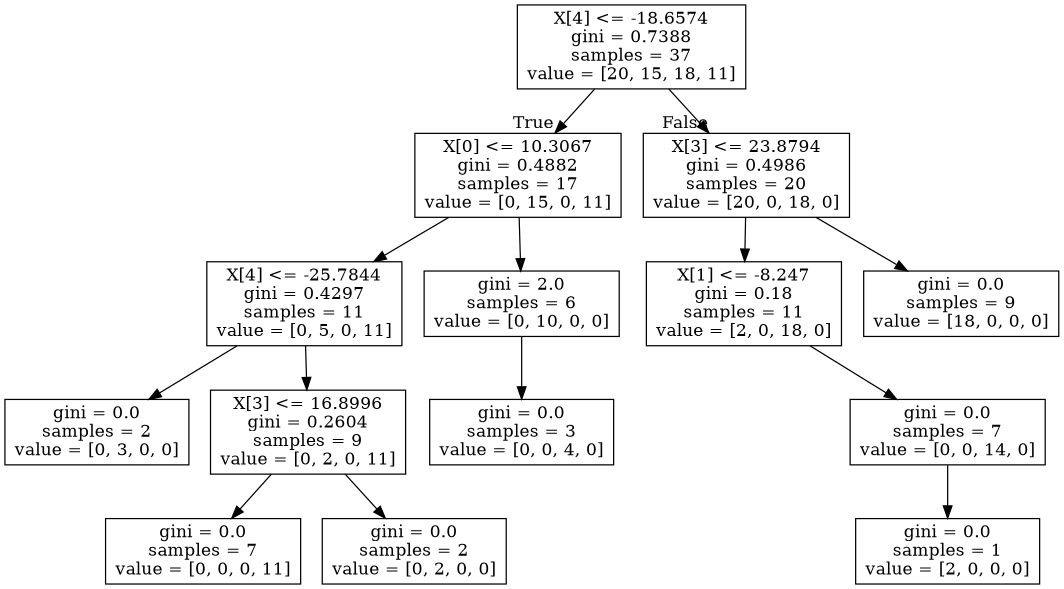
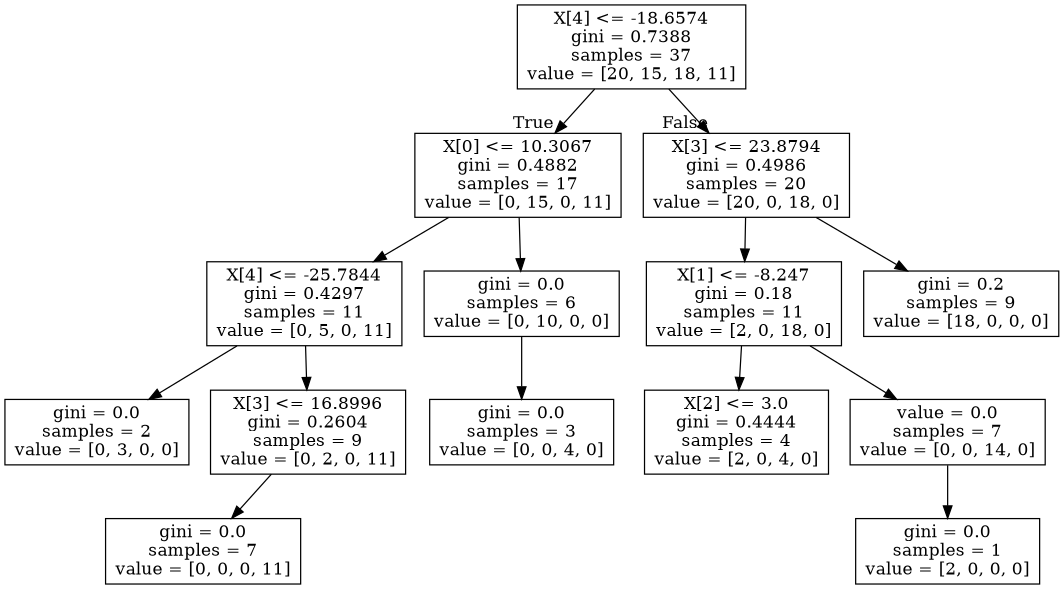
  digraph {
    node [shape=box]
    n1 [label="X[4] <= -18.6574\ngini = 0.7388\nsamples = 37\nvalue = [20, 15, 18, 11]"]
    n2 [label="X[0] <= 10.3067\ngini = 0.4882\nsamples = 17\nvalue = [0, 15, 0, 11]"]
    n3 [label="X[3] <= 23.8794\ngini = 0.4986\nsamples = 20\nvalue = [20, 0, 18, 0]"]
    n4 [label="X[4] <= -25.7844\ngini = 0.4297\nsamples = 11\nvalue = [0, 5, 0, 11]"]
-   n5 [label="gini = 2.0\nsamples = 6\nvalue = [0, 10, 0, 0]"]
+   n5 [label="gini = 0.0\nsamples = 6\nvalue = [0, 10, 0, 0]"]
    n6 [label="X[1] <= -8.247\ngini = 0.18\nsamples = 11\nvalue = [2, 0, 18, 0]"]
-   n7 [label="gini = 0.0\nsamples = 9\nvalue = [18, 0, 0, 0]"]
+   n7 [label="gini = 0.2\nsamples = 9\nvalue = [18, 0, 0, 0]"]
    n8 [label="gini = 0.0\nsamples = 2\nvalue = [0, 3, 0, 0]"]
    n9 [label="X[3] <= 16.8996\ngini = 0.2604\nsamples = 9\nvalue = [0, 2, 0, 11]"]
    n10 [label="gini = 0.0\nsamples = 3\nvalue = [0, 0, 4, 0]"]
    n11 [label="gini = 0.0\nsamples = 7\nvalue = [0, 0, 0, 11]"]
-   n12 [label="gini = 0.0\nsamples = 2\nvalue = [0, 2, 0, 0]"]
-   n14 [label="gini = 0.0\nsamples = 7\nvalue = [0, 0, 14, 0]"]
+   n13 [label="X[2] <= 3.0\ngini = 0.4444\nsamples = 4\nvalue = [2, 0, 4, 0]"]
+   n14 [label="value = 0.0\nsamples = 7\nvalue = [0, 0, 14, 0]"]
    n15 [label="gini = 0.0\nsamples = 1\nvalue = [2, 0, 0, 0]"]
    n1 -> n2 [headlabel=True labelangle=45 labeldistance=2.5]
    n1 -> n3 [headlabel=False labelangle=-45 labeldistance=2.5]
    n2 -> n4
    n2 -> n5
    n3 -> n6
    n3 -> n7
    n4 -> n8
    n4 -> n9
    n5 -> n10
+   n6 -> n13
    n6 -> n14
    n9 -> n11
-   n9 -> n12
    n14 -> n15
  }
